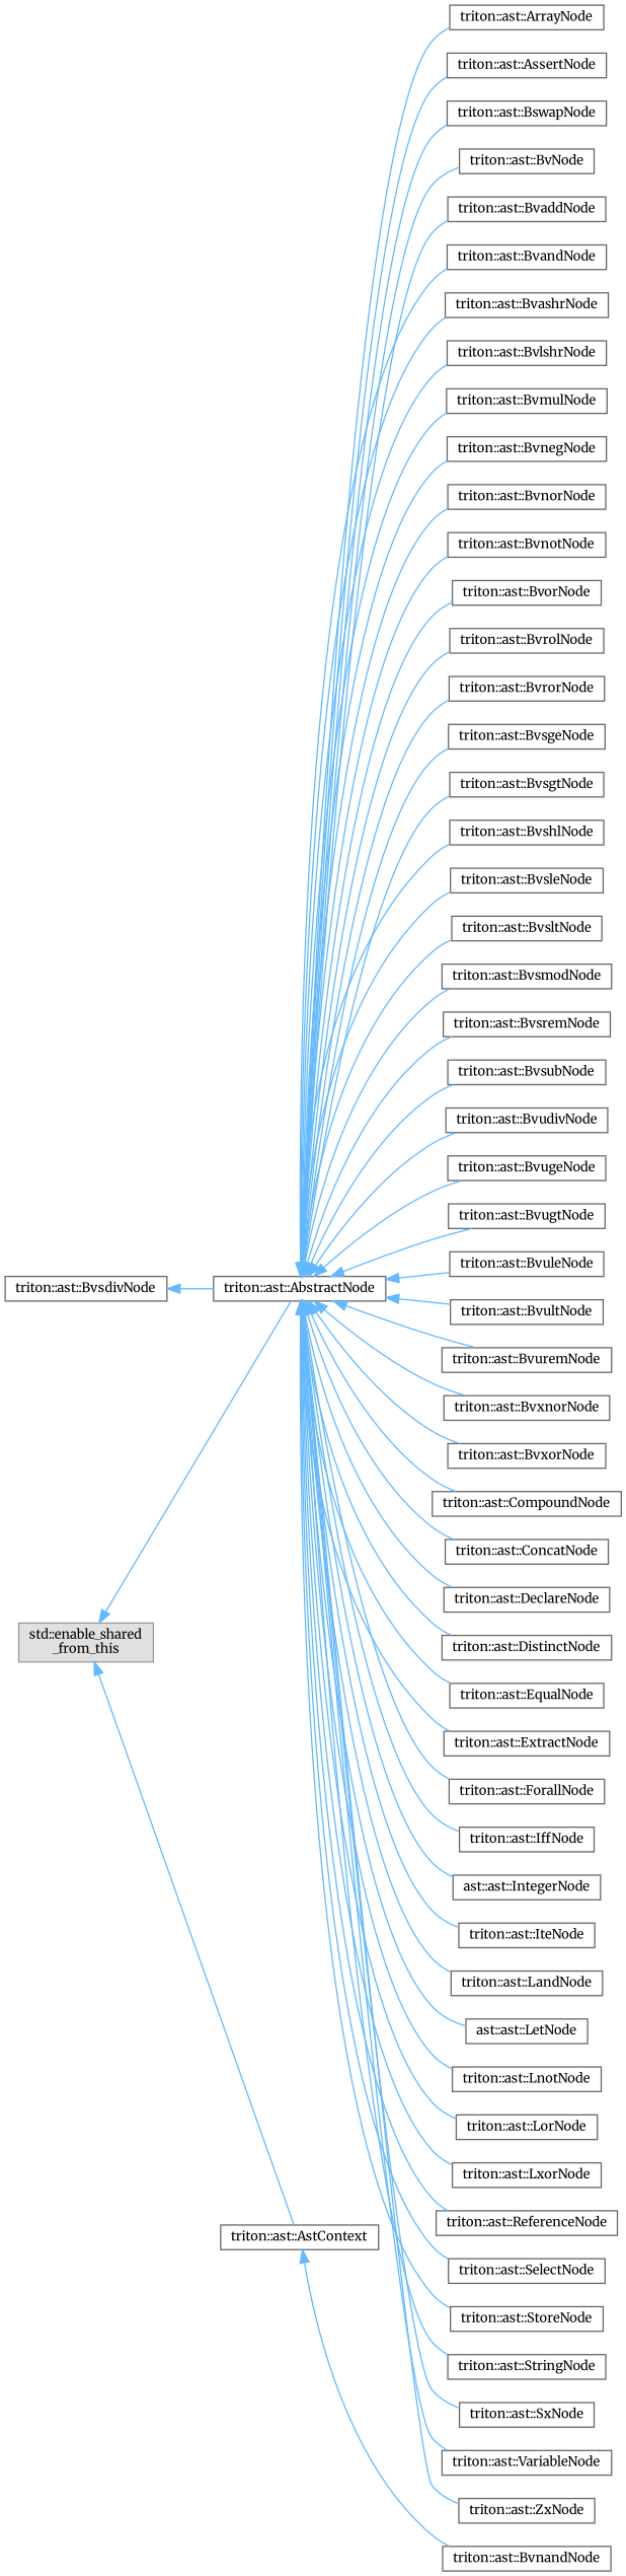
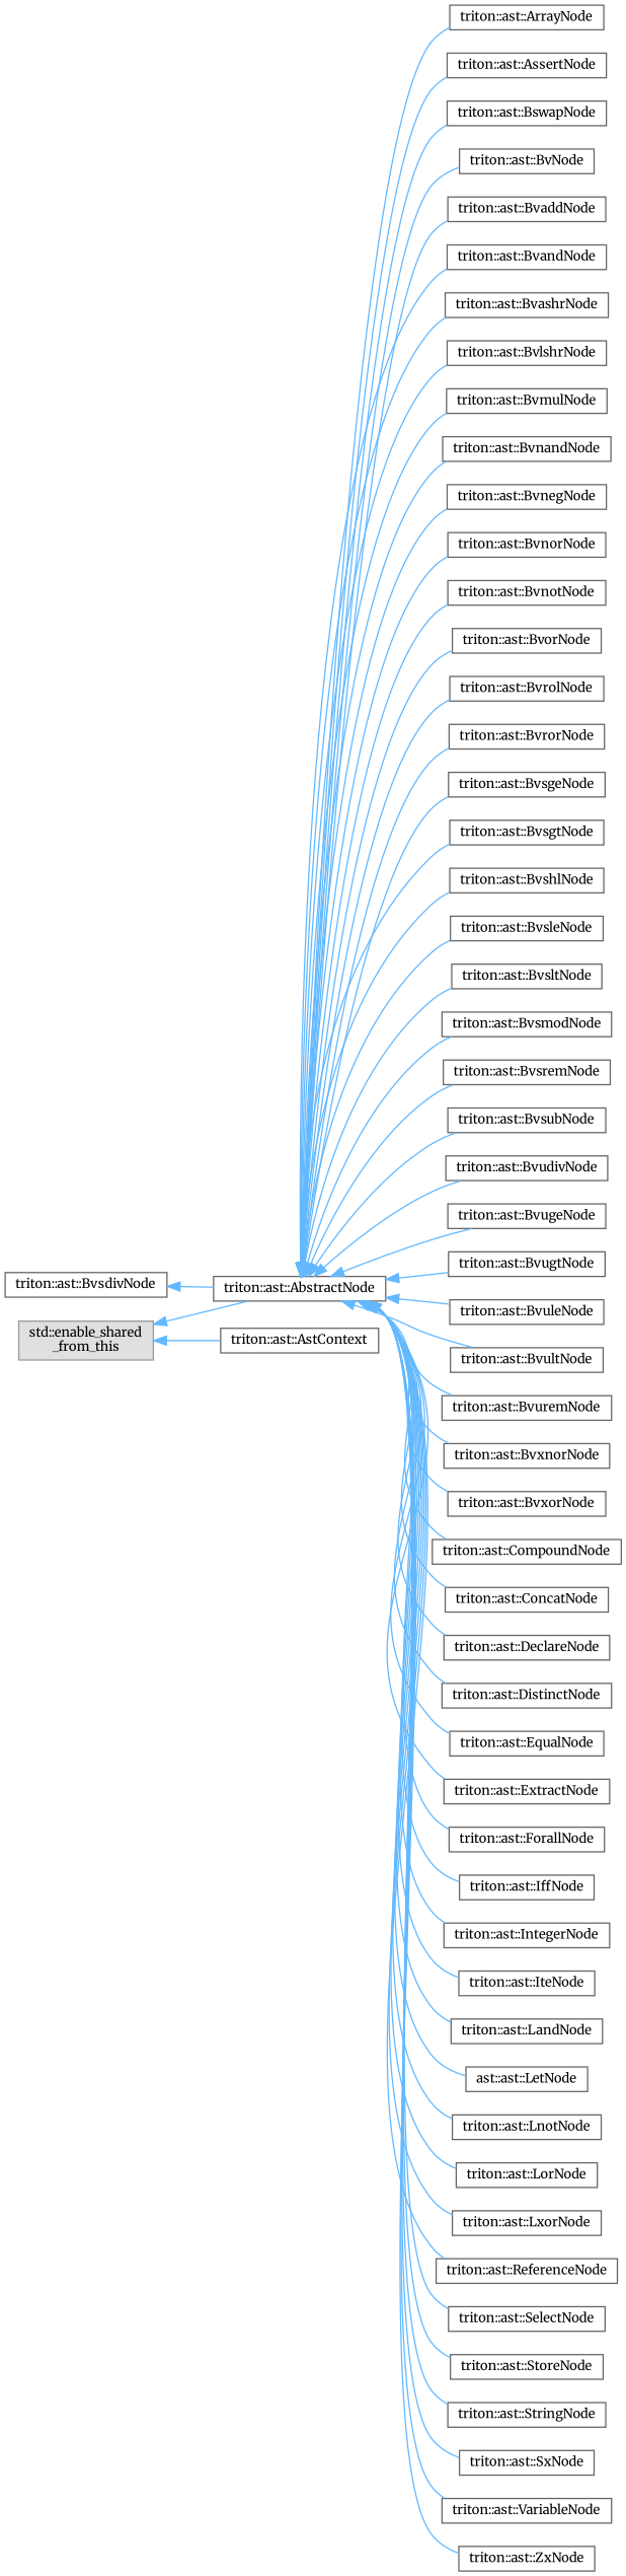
  digraph {
    fontname=Merriweather
    rankdir=LR
    node [color=grey40 fillcolor=white fontname=Merriweather fontsize=10 shape=box style=filled]
    edge [color=steelblue1 dir=back fontname=Merriweather fontsize=10 labelfontname=Helvetica labelfontsize=10 style=solid]
    n1 [color=grey60 fillcolor="#E0E0E0" height=0.2 label="std::enable_shared\l_from_this" width=0.4]
    n2 [height=0.2 label="triton::ast::AbstractNode" width=0.4]
    n3 [height=0.2 label="triton::ast::AstContext" width=0.4]
    n4 [height=0.2 label="triton::ast::ArrayNode" width=0.4]
    n5 [height=0.2 label="triton::ast::AssertNode" width=0.4]
    n6 [height=0.2 label="triton::ast::BswapNode" width=0.4]
    n7 [height=0.2 label="triton::ast::BvNode" width=0.4]
    n8 [height=0.2 label="triton::ast::BvaddNode" width=0.4]
    n9 [height=0.2 label="triton::ast::BvandNode" width=0.4]
    n10 [height=0.2 label="triton::ast::BvashrNode" width=0.4]
    n11 [height=0.2 label="triton::ast::BvlshrNode" width=0.4]
    n12 [height=0.2 label="triton::ast::BvmulNode" width=0.4]
    n13 [height=0.2 label="triton::ast::BvnandNode" width=0.4]
    n14 [height=0.2 label="triton::ast::BvnegNode" width=0.4]
    n15 [height=0.2 label="triton::ast::BvnorNode" width=0.4]
    n16 [height=0.2 label="triton::ast::BvnotNode" width=0.4]
    n17 [height=0.2 label="triton::ast::BvorNode" width=0.4]
    n18 [height=0.2 label="triton::ast::BvrolNode" width=0.4]
    n19 [height=0.2 label="triton::ast::BvrorNode" width=0.4]
    n20 [height=0.2 label="triton::ast::BvsgeNode" width=0.4]
    n21 [height=0.2 label="triton::ast::BvsgtNode" width=0.4]
    n22 [height=0.2 label="triton::ast::BvshlNode" width=0.4]
    n23 [height=0.2 label="triton::ast::BvsleNode" width=0.4]
    n24 [height=0.2 label="triton::ast::BvsltNode" width=0.4]
    n25 [height=0.2 label="triton::ast::BvsmodNode" width=0.4]
    n26 [height=0.2 label="triton::ast::BvsremNode" width=0.4]
    n27 [height=0.2 label="triton::ast::BvsubNode" width=0.4]
    n28 [height=0.2 label="triton::ast::BvudivNode" width=0.4]
    n29 [height=0.2 label="triton::ast::BvugeNode" width=0.4]
    n30 [height=0.2 label="triton::ast::BvugtNode" width=0.4]
    n31 [height=0.2 label="triton::ast::BvuleNode" width=0.4]
    n32 [height=0.2 label="triton::ast::BvultNode" width=0.4]
    n33 [height=0.2 label="triton::ast::BvuremNode" width=0.4]
    n34 [height=0.2 label="triton::ast::BvxnorNode" width=0.4]
    n35 [height=0.2 label="triton::ast::BvxorNode" width=0.4]
    n36 [height=0.2 label="triton::ast::CompoundNode" width=0.4]
    n37 [height=0.2 label="triton::ast::ConcatNode" width=0.4]
    n38 [height=0.2 label="triton::ast::DeclareNode" width=0.4]
    n39 [height=0.2 label="triton::ast::DistinctNode" width=0.4]
    n40 [height=0.2 label="triton::ast::EqualNode" width=0.4]
    n41 [height=0.2 label="triton::ast::ExtractNode" width=0.4]
    n42 [height=0.2 label="triton::ast::ForallNode" width=0.4]
    n43 [height=0.2 label="triton::ast::IffNode" width=0.4]
-   n44 [height=0.2 label="ast::ast::IntegerNode" width=0.4]
+   n44 [height=0.2 label="triton::ast::IntegerNode" width=0.4]
    n45 [height=0.2 label="triton::ast::IteNode" width=0.4]
    n46 [height=0.2 label="triton::ast::LandNode" width=0.4]
    n47 [height=0.2 label="ast::ast::LetNode" width=0.4]
    n48 [height=0.2 label="triton::ast::LnotNode" width=0.4]
    n49 [height=0.2 label="triton::ast::LorNode" width=0.4]
    n50 [height=0.2 label="triton::ast::LxorNode" width=0.4]
    n51 [height=0.2 label="triton::ast::ReferenceNode" width=0.4]
    n52 [height=0.2 label="triton::ast::SelectNode" width=0.4]
    n53 [height=0.2 label="triton::ast::StoreNode" width=0.4]
    n54 [height=0.2 label="triton::ast::StringNode" width=0.4]
    n55 [height=0.2 label="triton::ast::SxNode" width=0.4]
    n56 [height=0.2 label="triton::ast::VariableNode" width=0.4]
    n57 [height=0.2 label="triton::ast::ZxNode" width=0.4]
    n58 [height=0.2 label="triton::ast::BvsdivNode" width=0.4]
    n1 -> n2
    n1 -> n3
    n2 -> n4
    n2 -> n5
    n2 -> n6
    n2 -> n7
    n2 -> n8
    n2 -> n9
    n2 -> n10
    n2 -> n11
    n2 -> n12
-   n3 -> n13
+   n2 -> n13
    n2 -> n14
    n2 -> n15
    n2 -> n16
    n2 -> n17
    n2 -> n18
    n2 -> n19
    n2 -> n20
    n2 -> n21
    n2 -> n22
    n2 -> n23
    n2 -> n24
    n2 -> n25
    n2 -> n26
    n2 -> n27
    n2 -> n28
    n2 -> n29
    n2 -> n30
    n2 -> n31
    n2 -> n32
    n2 -> n33
    n2 -> n34
    n2 -> n35
    n2 -> n36
    n2 -> n37
    n2 -> n38
    n2 -> n39
    n2 -> n40
    n2 -> n41
    n2 -> n42
    n2 -> n43
    n2 -> n44
    n2 -> n45
    n2 -> n46
    n2 -> n47
    n2 -> n48
    n2 -> n49
    n2 -> n50
    n2 -> n51
    n2 -> n52
    n2 -> n53
    n2 -> n54
    n2 -> n55
    n2 -> n56
    n2 -> n57
    n58 -> n2
  }
